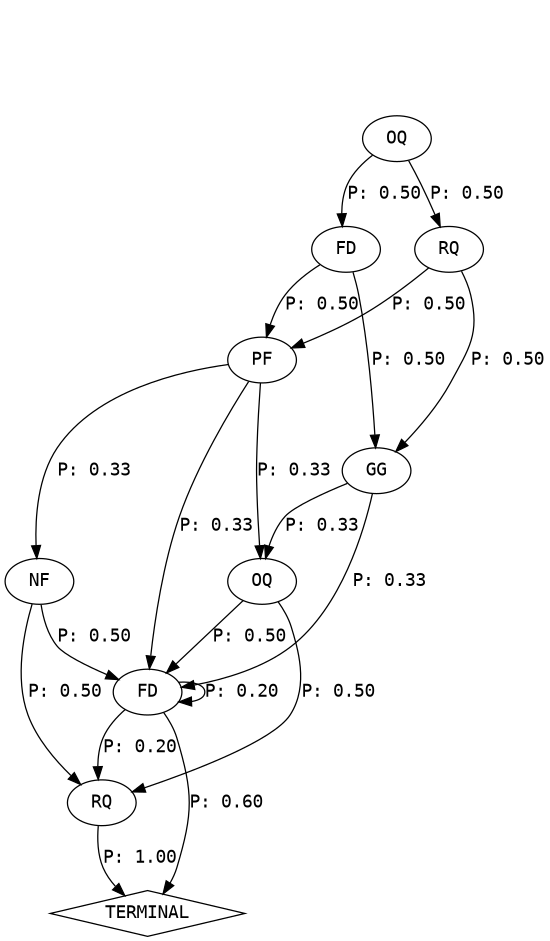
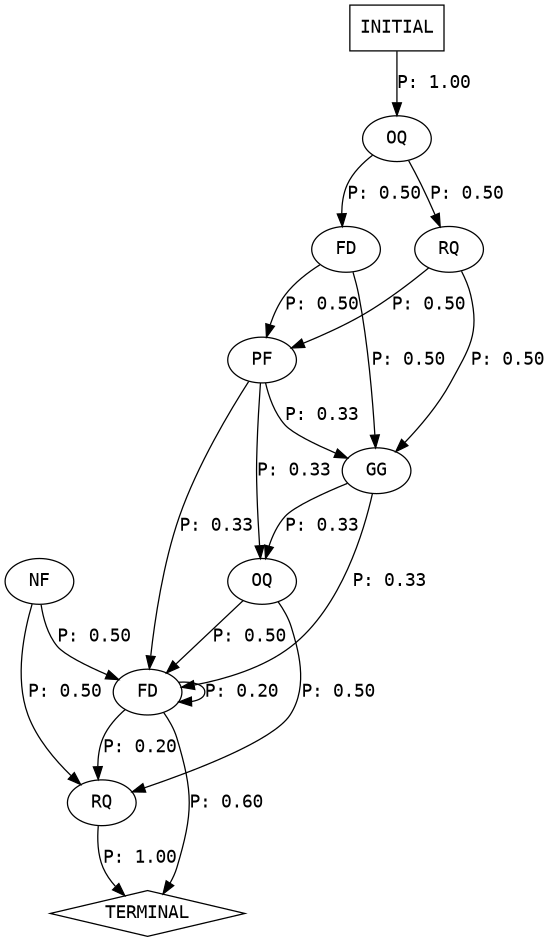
  digraph {
    fontname="DejaVu Sans Mono"
    node [fontname="DejaVu Sans Mono"]
    edge [fontname="DejaVu Sans Mono"]
    n1 [label=FD]
    n2 [label=GG]
    n3 [label=PF]
    n4 [label=FD]
    n5 [label=OQ]
    n6 [label=NF]
    n7 [label=RQ]
    n8 [label=TERMINAL shape=diamond]
    n9 [label=OQ]
    n10 [label=RQ]
+   n11 [label=INITIAL shape=box]
    n1 -> n2 [label="P: 0.50"]
    n1 -> n3 [label="P: 0.50"]
    n2 -> n4 [label="P: 0.33"]
    n2 -> n5 [label="P: 0.33"]
    n3 -> n4 [label="P: 0.33"]
    n3 -> n5 [label="P: 0.33"]
-   n3 -> n6 [label="P: 0.33"]
+   n3 -> n2 [label="P: 0.33"]
    n4 -> n4 [label="P: 0.20"]
    n4 -> n7 [label="P: 0.20"]
    n4 -> n8 [label="P: 0.60"]
    n5 -> n4 [label="P: 0.50"]
    n5 -> n7 [label="P: 0.50"]
    n6 -> n4 [label="P: 0.50"]
    n6 -> n7 [label="P: 0.50"]
    n7 -> n8 [label="P: 1.00"]
    n9 -> n1 [label="P: 0.50"]
    n9 -> n10 [label="P: 0.50"]
    n10 -> n2 [label="P: 0.50"]
    n10 -> n3 [label="P: 0.50"]
+   n11 -> n9 [label="P: 1.00"]
  }
